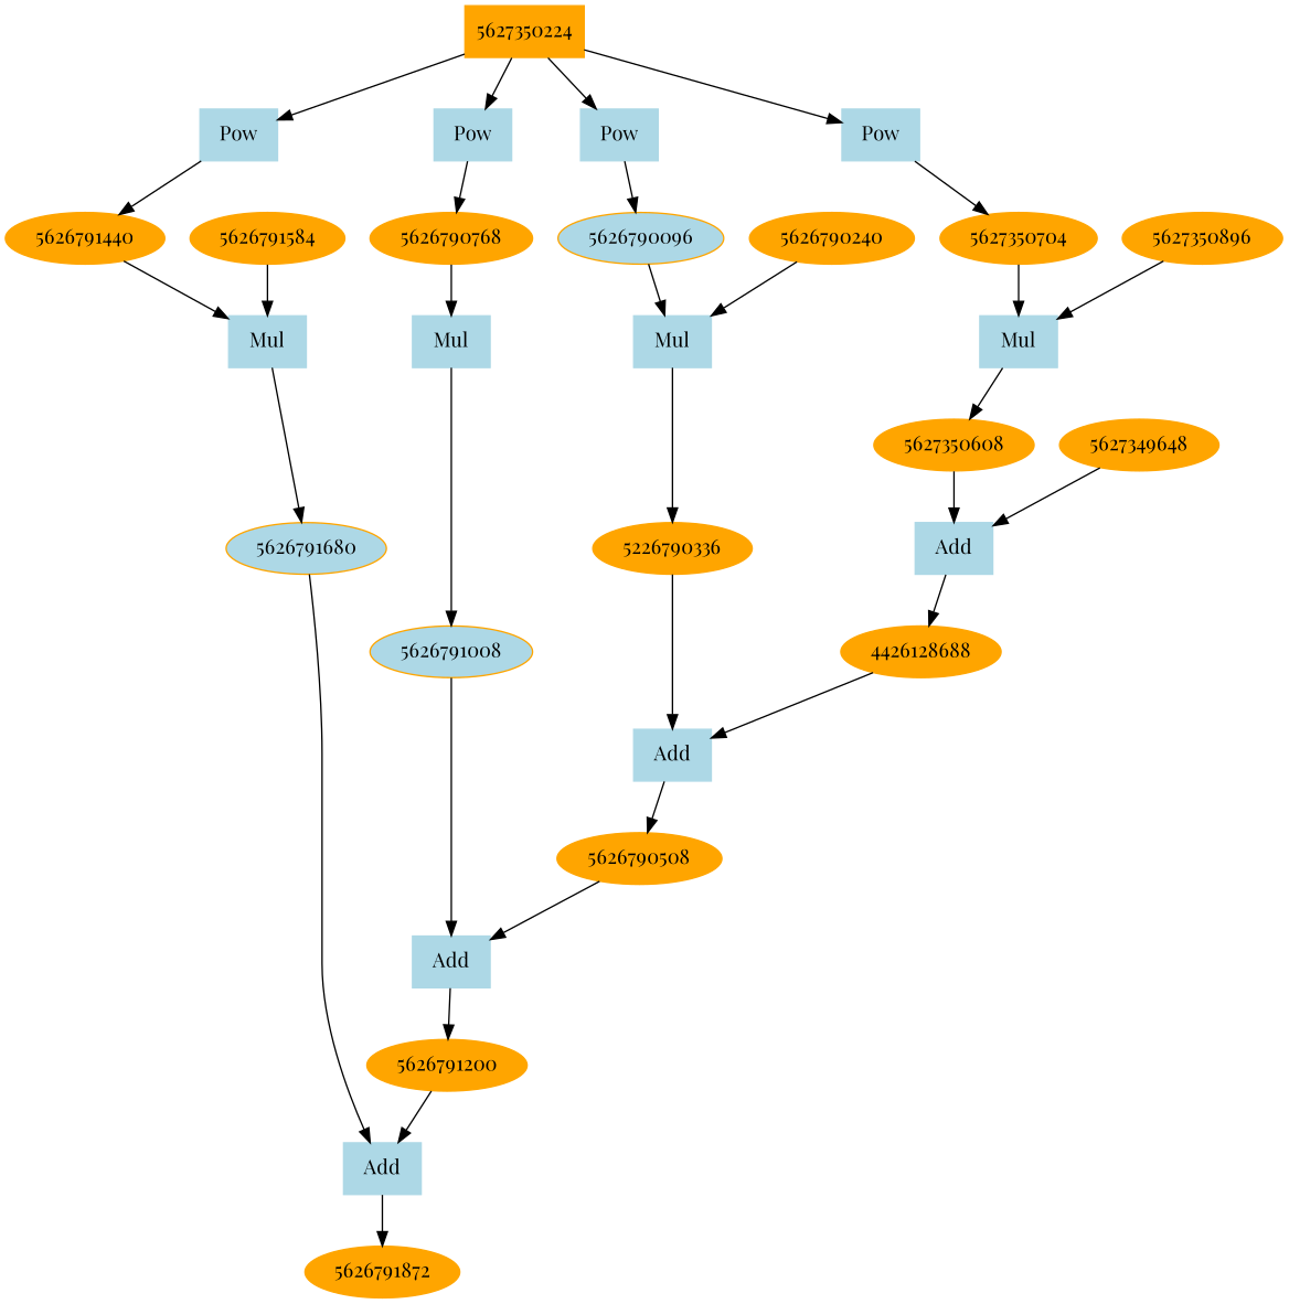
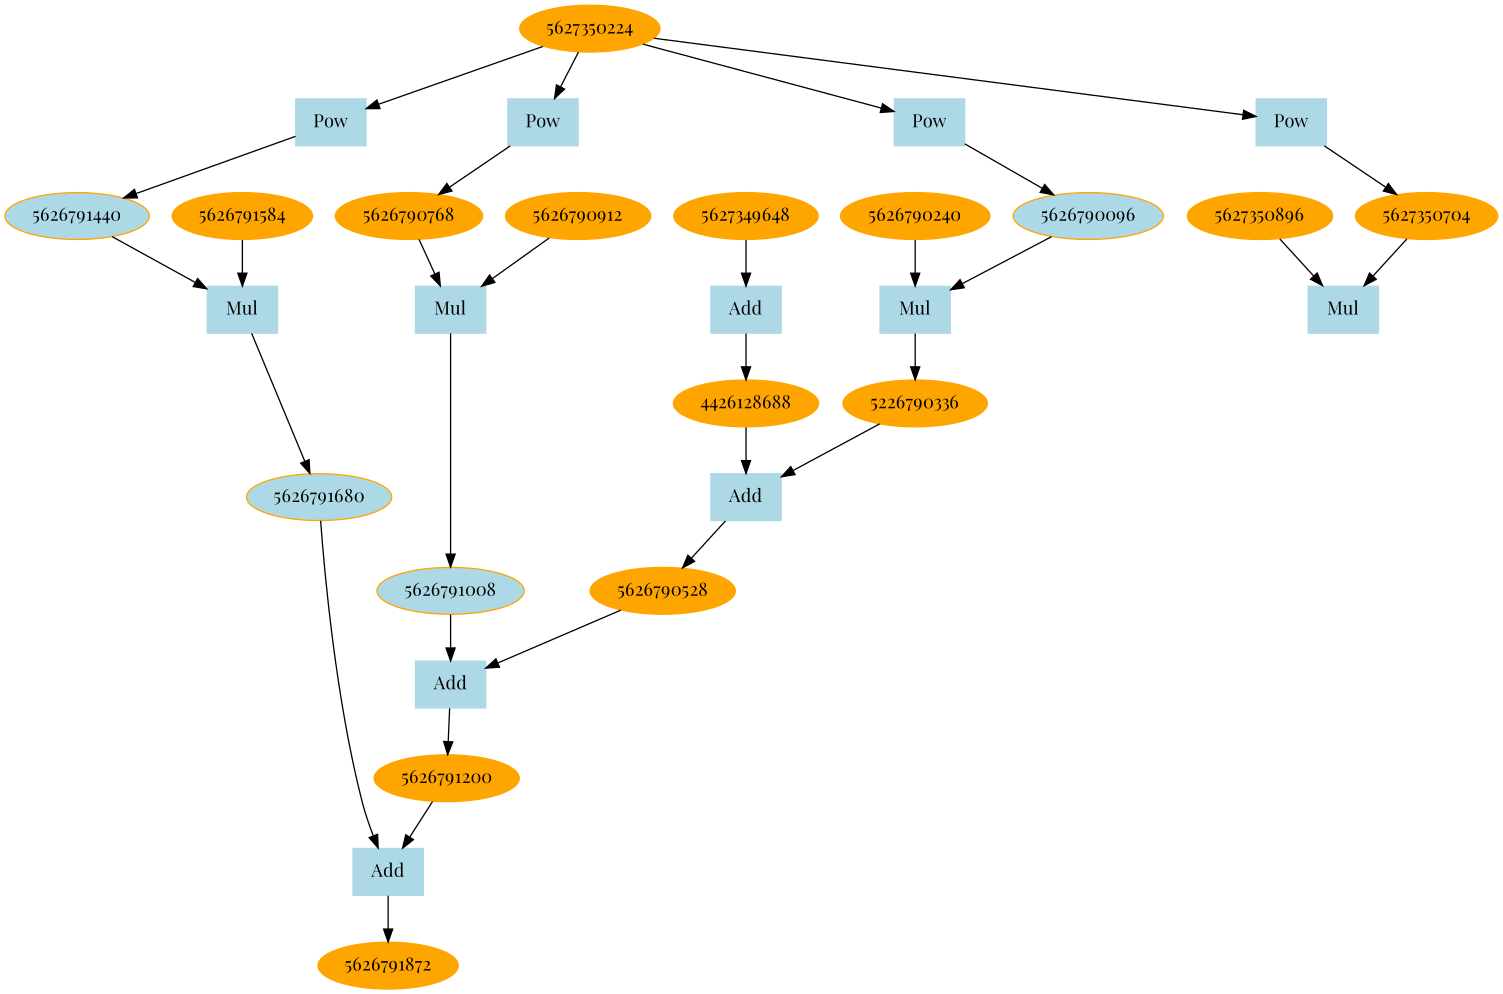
  digraph {
    fontname="Playfair Display"
    node [color=orange fontname="Playfair Display" style=filled]
    edge [fontname="Playfair Display"]
    n1 [color=lightblue label=Add shape=box]
    5626791872
    5626791200
    5626791680 [fillcolor=lightblue]
    n5 [color=lightblue label=Mul shape=box]
-   5626791440
+   5626791440 [fillcolor=lightblue]
    5626791584
    n8 [color=lightblue label=Pow shape=box]
-   5627350224 [shape=box]
+   5627350224
    n10 [color=lightblue label=Pow shape=box]
    n11 [color=lightblue label=Pow shape=box]
    n12 [color=lightblue label=Pow shape=box]
    5626790768
    5626790096 [fillcolor=lightblue]
    5627350704
    n16 [color=lightblue label=Add shape=box]
-   5626790528 [label=5626790508]
+   5626790528
    5626791008 [fillcolor=lightblue]
    n19 [color=lightblue label=Mul shape=box]
+   5626790912
    n21 [color=lightblue label=Add shape=box]
    4426128688
    n23 [label=5226790336]
    n24 [color=lightblue label=Mul shape=box]
    5626790240
    n26 [color=lightblue label=Add shape=box]
-   5627350608
    5627349648
    n29 [color=lightblue label=Mul shape=box]
    5627350896
    n1 -> 5626791872
    5626791200 -> n1
    5626791680 -> n1
    n5 -> 5626791680
    5626791440 -> n5
    5626791584 -> n5
    n8 -> 5626791440
    5627350224 -> n8
    5627350224 -> n10
    5627350224 -> n11
    5627350224 -> n12
    n10 -> 5626790768
    n11 -> 5626790096
    n12 -> 5627350704
    5626790768 -> n19
    5626790096 -> n24
    5627350704 -> n29
    n16 -> 5626791200
    5626790528 -> n16
    5626791008 -> n16
    n19 -> 5626791008
+   5626790912 -> n19
    n21 -> 5626790528
    4426128688 -> n21
    n23 -> n21
    n24 -> n23
    5626790240 -> n24
    n26 -> 4426128688
-   5627350608 -> n26
    5627349648 -> n26
-   n29 -> 5627350608
    5627350896 -> n29
  }
